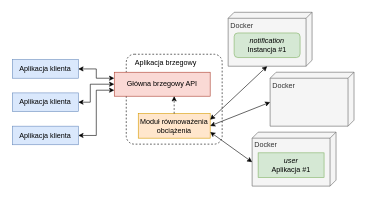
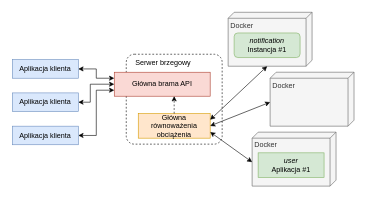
  <mxCell id="0" />
  <mxCell id="1" parent="0" />
- <mxCell id="2" value="&amp;nbsp; &amp;nbsp; Aplikacja brzegowy" style="rounded=1;whiteSpace=wrap;html=1;align=left;verticalAlign=top;dashed=1;arcSize=9;" vertex="1" parent="1"><mxGeometry x="210" y="90" width="160" height="150" as="geometry" /></mxCell>
- <mxCell id="3" value="Moduł równoważenia obciążenia" style="rounded=0;whiteSpace=wrap;html=1;fillColor=#ffe6cc;strokeColor=#d79b00;" vertex="1" parent="1"><mxGeometry x="230" y="189" width="120" height="41" as="geometry" /></mxCell>
- <mxCell id="4" value="Główna brzegowy API" style="rounded=0;whiteSpace=wrap;html=1;fillColor=#fad9d5;strokeColor=#ae4132;" vertex="1" parent="1"><mxGeometry x="190" y="120" width="160" height="40" as="geometry" /></mxCell>
+ <mxCell id="2" value="&amp;nbsp; &amp;nbsp; Serwer brzegowy" style="rounded=1;whiteSpace=wrap;html=1;align=left;verticalAlign=top;dashed=1;arcSize=9;" vertex="1" parent="1"><mxGeometry x="210" y="90" width="160" height="150" as="geometry" /></mxCell>
+ <mxCell id="3" value="Główna równoważenia obciążenia" style="rounded=0;whiteSpace=wrap;html=1;fillColor=#ffe6cc;strokeColor=#d79b00;" vertex="1" parent="1"><mxGeometry x="230" y="189" width="120" height="41" as="geometry" /></mxCell>
+ <mxCell id="4" value="Główna brama API" style="rounded=0;whiteSpace=wrap;html=1;fillColor=#fad9d5;strokeColor=#ae4132;" vertex="1" parent="1"><mxGeometry x="190" y="120" width="160" height="40" as="geometry" /></mxCell>
  <mxCell id="5" value="" style="endArrow=classic;html=1;rounded=0;exitX=0.6;exitY=-0.038;exitDx=0;exitDy=0;entryX=0.75;entryY=1;entryDx=0;entryDy=0;exitPerimeter=0;dashed=1;" edge="1" parent="1"><mxGeometry width="50" height="50" relative="1" as="geometry"><mxPoint x="289.92" y="188.86" as="sourcePoint" /><mxPoint x="289.92" y="160" as="targetPoint" /></mxGeometry></mxCell>
  <mxCell id="6" style="edgeStyle=orthogonalEdgeStyle;rounded=0;orthogonalLoop=1;jettySize=auto;html=1;exitX=1;exitY=0.5;exitDx=0;exitDy=0;entryX=0;entryY=0.25;entryDx=0;entryDy=0;startArrow=classic;startFill=1;" edge="1" parent="1" source="7" target="4"><mxGeometry relative="1" as="geometry" /></mxCell>
  <mxCell id="7" value="Aplikacja klienta" style="rounded=0;whiteSpace=wrap;html=1;fillColor=#dae8fc;strokeColor=#6c8ebf;" vertex="1" parent="1"><mxGeometry x="20" y="99" width="110" height="31" as="geometry" /></mxCell>
  <mxCell id="8" style="edgeStyle=orthogonalEdgeStyle;rounded=0;orthogonalLoop=1;jettySize=auto;html=1;exitX=1;exitY=0.5;exitDx=0;exitDy=0;entryX=0;entryY=0.5;entryDx=0;entryDy=0;startArrow=classic;startFill=1;" edge="1" parent="1" source="9" target="4"><mxGeometry relative="1" as="geometry"><Array as="points"><mxPoint x="150" y="170" /><mxPoint x="150" y="140" /></Array></mxGeometry></mxCell>
  <mxCell id="9" value="Aplikacja klienta" style="rounded=0;whiteSpace=wrap;html=1;fillColor=#dae8fc;strokeColor=#6c8ebf;" vertex="1" parent="1"><mxGeometry x="20" y="154.5" width="110" height="31" as="geometry" /></mxCell>
  <mxCell id="10" style="edgeStyle=orthogonalEdgeStyle;rounded=0;orthogonalLoop=1;jettySize=auto;html=1;exitX=1;exitY=0.5;exitDx=0;exitDy=0;entryX=0;entryY=0.75;entryDx=0;entryDy=0;startArrow=classic;startFill=1;" edge="1" parent="1" source="11" target="4"><mxGeometry relative="1" as="geometry"><Array as="points"><mxPoint x="160" y="225" /><mxPoint x="160" y="150" /></Array></mxGeometry></mxCell>
  <mxCell id="11" value="Aplikacja klienta" style="rounded=0;whiteSpace=wrap;html=1;fillColor=#dae8fc;strokeColor=#6c8ebf;" vertex="1" parent="1"><mxGeometry x="20" y="210" width="110" height="31" as="geometry" /></mxCell>
  <mxCell id="12" value="" style="group" vertex="1" connectable="0" parent="1"><mxGeometry x="380" y="20" width="140" height="90" as="geometry" /></mxCell>
  <mxCell id="13" value="Docker" style="verticalAlign=top;align=left;spacingTop=8;spacingLeft=2;spacingRight=12;shape=cube;size=10;direction=south;fontStyle=0;html=1;whiteSpace=wrap;strokeColor=#666666;fillColor=#f5f5f5;fontColor=#333333;" vertex="1" parent="12"><mxGeometry width="140" height="90" as="geometry" /></mxCell>
  <mxCell id="14" value="&lt;i&gt;notification&lt;/i&gt;&lt;br&gt;Instancja #1" style="whiteSpace=wrap;html=1;fillColor=#d5e8d4;strokeColor=#82b366;rounded=1;" vertex="1" parent="12"><mxGeometry x="10" y="34.5" width="110" height="41" as="geometry" /></mxCell>
  <mxCell id="15" value="" style="group" vertex="1" connectable="0" parent="1"><mxGeometry x="420" y="220" width="140" height="90" as="geometry" /></mxCell>
  <mxCell id="16" value="Docker" style="verticalAlign=top;align=left;spacingTop=8;spacingLeft=2;spacingRight=12;shape=cube;size=10;direction=south;fontStyle=0;html=1;whiteSpace=wrap;strokeColor=#666666;fillColor=#f5f5f5;fontColor=#333333;" vertex="1" parent="15"><mxGeometry width="140" height="90" as="geometry" /></mxCell>
  <mxCell id="17" value="&lt;i&gt;user&lt;/i&gt;&lt;br&gt;Aplikacja #1" style="rounded=0;whiteSpace=wrap;html=1;fillColor=#d5e8d4;strokeColor=#82b366;" vertex="1" parent="15"><mxGeometry x="10" y="34.5" width="110" height="41" as="geometry" /></mxCell>
  <mxCell id="18" value="" style="endArrow=classic;html=1;rounded=0;exitX=1;exitY=0.25;exitDx=0;exitDy=0;entryX=0;entryY=0;entryDx=90;entryDy=75;entryPerimeter=0;startArrow=classic;startFill=1;" edge="1" parent="1" source="3" target="13"><mxGeometry width="50" height="50" relative="1" as="geometry"><mxPoint x="320" y="210" as="sourcePoint" /><mxPoint x="370" y="160" as="targetPoint" /></mxGeometry></mxCell>
  <mxCell id="19" value="" style="endArrow=classic;html=1;rounded=0;exitX=1;exitY=0.75;exitDx=0;exitDy=0;entryX=0;entryY=0;entryDx=50;entryDy=140;entryPerimeter=0;startArrow=classic;startFill=1;" edge="1" parent="1" source="3" target="16"><mxGeometry width="50" height="50" relative="1" as="geometry"><mxPoint x="320" y="210" as="sourcePoint" /><mxPoint x="370" y="160" as="targetPoint" /></mxGeometry></mxCell>
  <mxCell id="20" value="" style="group" vertex="1" connectable="0" parent="1"><mxGeometry x="450" y="120" width="140" height="90" as="geometry" /></mxCell>
  <mxCell id="21" value="Docker" style="verticalAlign=top;align=left;spacingTop=8;spacingLeft=2;spacingRight=12;shape=cube;size=10;direction=south;fontStyle=0;html=1;whiteSpace=wrap;strokeColor=#666666;fillColor=#f5f5f5;fontColor=#333333;" vertex="1" parent="20"><mxGeometry width="140" height="90" as="geometry" /></mxCell>
  <mxCell id="22" value="" style="endArrow=classic;html=1;rounded=0;entryX=0;entryY=0;entryDx=50;entryDy=140;entryPerimeter=0;exitX=1;exitY=0.5;exitDx=0;exitDy=0;startArrow=classic;startFill=1;" edge="1" parent="1" source="3" target="21"><mxGeometry width="50" height="50" relative="1" as="geometry"><mxPoint x="320" y="210" as="sourcePoint" /><mxPoint x="370" y="160" as="targetPoint" /></mxGeometry></mxCell>
